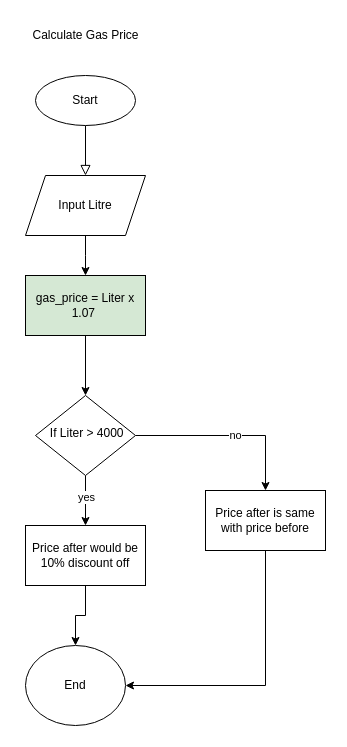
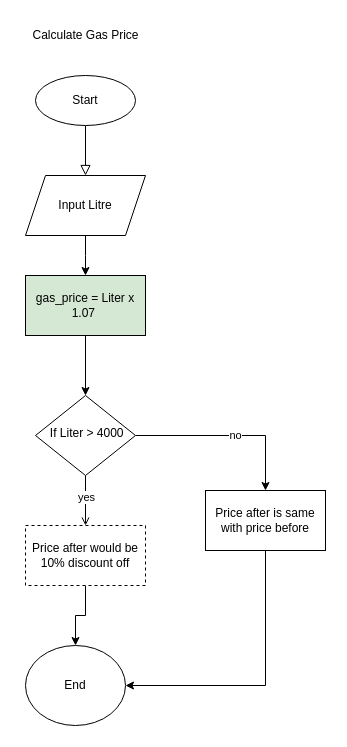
  <mxCell id="0" />
  <mxCell id="1" parent="0" />
  <mxCell id="2" value="" style="rounded=0;html=1;jettySize=auto;orthogonalLoop=1;fontSize=11;endArrow=block;endFill=0;endSize=8;strokeWidth=1;shadow=0;labelBackgroundColor=none;edgeStyle=orthogonalEdgeStyle;" parent="1" edge="1"><mxGeometry relative="1" as="geometry"><mxPoint x="85" y="125" as="sourcePoint" /><mxPoint x="85" y="175" as="targetPoint" /></mxGeometry></mxCell>
- <mxCell id="3" style="edgeStyle=orthogonalEdgeStyle;rounded=0;orthogonalLoop=1;jettySize=auto;html=1;exitX=0.5;exitY=1;exitDx=0;exitDy=0;entryX=0.5;entryY=0;entryDx=0;entryDy=0;" edge="1" parent="1" source="7" target="14"><mxGeometry relative="1" as="geometry" /></mxCell>
+ <mxCell id="3" style="edgeStyle=orthogonalEdgeStyle;rounded=0;orthogonalLoop=1;jettySize=auto;html=1;exitX=0.5;exitY=1;exitDx=0;exitDy=0;entryX=0.5;entryY=0;entryDx=0;entryDy=0;endArrow=open;" edge="1" parent="1" source="7" target="14"><mxGeometry relative="1" as="geometry" /></mxCell>
  <mxCell id="4" value="yes" style="edgeLabel;html=1;align=center;verticalAlign=middle;resizable=0;points=[];" vertex="1" connectable="0" parent="3"><mxGeometry x="-0.16" relative="1" as="geometry"><mxPoint as="offset" /></mxGeometry></mxCell>
  <mxCell id="5" style="edgeStyle=orthogonalEdgeStyle;rounded=0;orthogonalLoop=1;jettySize=auto;html=1;exitX=1;exitY=0.5;exitDx=0;exitDy=0;" edge="1" parent="1" source="7" target="16"><mxGeometry relative="1" as="geometry" /></mxCell>
  <mxCell id="6" value="no" style="edgeLabel;html=1;align=center;verticalAlign=middle;resizable=0;points=[];" vertex="1" connectable="0" parent="5"><mxGeometry x="0.075" y="1" relative="1" as="geometry"><mxPoint as="offset" /></mxGeometry></mxCell>
  <mxCell id="7" value="&amp;nbsp;If Liter &amp;gt; 4000" style="rhombus;whiteSpace=wrap;html=1;shadow=0;fontFamily=Helvetica;fontSize=12;align=center;strokeWidth=1;spacing=6;spacingTop=-4;" parent="1" vertex="1"><mxGeometry x="35" y="395" width="100" height="80" as="geometry" /></mxCell>
  <mxCell id="8" value="Start" style="ellipse;whiteSpace=wrap;html=1;" parent="1" vertex="1"><mxGeometry x="35" y="75" width="100" height="50" as="geometry" /></mxCell>
  <mxCell id="9" value="" style="edgeStyle=orthogonalEdgeStyle;rounded=0;orthogonalLoop=1;jettySize=auto;html=1;" parent="1" source="10" edge="1"><mxGeometry relative="1" as="geometry"><mxPoint x="85" y="275" as="targetPoint" /><Array as="points"><mxPoint x="85" y="255" /><mxPoint x="85" y="255" /></Array></mxGeometry></mxCell>
  <mxCell id="10" value="Input Litre" style="shape=parallelogram;perimeter=parallelogramPerimeter;whiteSpace=wrap;html=1;fixedSize=1;" parent="1" vertex="1"><mxGeometry x="25" y="175" width="120" height="60" as="geometry" /></mxCell>
  <mxCell id="11" value="" style="edgeStyle=orthogonalEdgeStyle;rounded=0;orthogonalLoop=1;jettySize=auto;html=1;" parent="1" source="12" target="7" edge="1"><mxGeometry relative="1" as="geometry" /></mxCell>
  <mxCell id="12" value="gas_price = Liter x 1.07&amp;nbsp;" style="rounded=0;whiteSpace=wrap;html=1;fillColor=#d5e8d4;" parent="1" vertex="1"><mxGeometry x="25" y="275" width="120" height="60" as="geometry" /></mxCell>
  <mxCell id="13" style="edgeStyle=orthogonalEdgeStyle;rounded=0;orthogonalLoop=1;jettySize=auto;html=1;exitX=0.5;exitY=1;exitDx=0;exitDy=0;entryX=0.5;entryY=0;entryDx=0;entryDy=0;" edge="1" parent="1" source="14" target="17"><mxGeometry relative="1" as="geometry" /></mxCell>
- <mxCell id="14" value="Price after would be 10% discount off " style="rounded=0;whiteSpace=wrap;html=1;" vertex="1" parent="1"><mxGeometry x="25" y="525" width="120" height="60" as="geometry" /></mxCell>
+ <mxCell id="14" value="Price after would be 10% discount off " style="rounded=0;whiteSpace=wrap;html=1;dashed=1;" vertex="1" parent="1"><mxGeometry x="25" y="525" width="120" height="60" as="geometry" /></mxCell>
  <mxCell id="15" style="edgeStyle=orthogonalEdgeStyle;rounded=0;orthogonalLoop=1;jettySize=auto;html=1;exitX=0.5;exitY=1;exitDx=0;exitDy=0;entryX=1;entryY=0.5;entryDx=0;entryDy=0;" edge="1" parent="1" source="16" target="17"><mxGeometry relative="1" as="geometry" /></mxCell>
  <mxCell id="16" value="Price after is same with price before" style="rounded=0;whiteSpace=wrap;html=1;" vertex="1" parent="1"><mxGeometry x="205" y="490" width="120" height="60" as="geometry" /></mxCell>
  <mxCell id="17" value="End" style="ellipse;whiteSpace=wrap;html=1;" vertex="1" parent="1"><mxGeometry x="25" y="645" width="100" height="80" as="geometry" /></mxCell>
  <mxCell id="18" value="Calculate Gas Price" style="text;html=1;align=center;verticalAlign=middle;resizable=0;points=[];autosize=1;strokeColor=none;fillColor=none;" vertex="1" parent="1"><mxGeometry x="20" y="20" width="130" height="30" as="geometry" /></mxCell>
